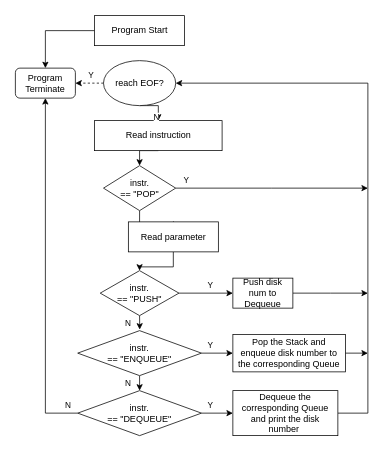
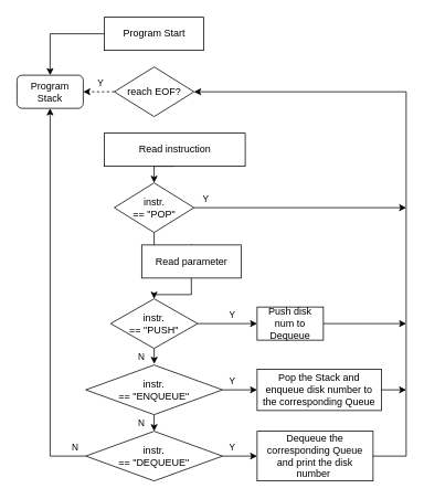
  <mxCell id="0" />
  <mxCell id="1" parent="0" />
  <mxCell id="2" value="" style="edgeStyle=orthogonalEdgeStyle;rounded=0;orthogonalLoop=1;jettySize=auto;html=1;endArrow=classic;endFill=1;" edge="1" parent="1" source="3" target="4"><mxGeometry relative="1" as="geometry" /></mxCell>
  <mxCell id="3" value="Program Start" style="whiteSpace=wrap;html=1;fontSize=12;glass=0;strokeWidth=1;shadow=0;rounded=0;" parent="1" vertex="1"><mxGeometry x="125.63" y="20" width="120" height="40" as="geometry" /></mxCell>
- <mxCell id="4" value="Program&lt;br&gt;Terminate" style="rounded=1;whiteSpace=wrap;html=1;fontSize=12;glass=0;strokeWidth=1;shadow=0;" parent="1" vertex="1"><mxGeometry x="20" y="90" width="80" height="40" as="geometry" /></mxCell>
+ <mxCell id="4" value="Program&lt;br&gt;Stack" style="rounded=1;whiteSpace=wrap;html=1;fontSize=12;glass=0;strokeWidth=1;shadow=0;" parent="1" vertex="1"><mxGeometry x="20" y="90" width="80" height="40" as="geometry" /></mxCell>
  <mxCell id="5" style="edgeStyle=orthogonalEdgeStyle;rounded=0;orthogonalLoop=1;jettySize=auto;html=1;exitX=0.5;exitY=1;exitDx=0;exitDy=0;entryX=0.5;entryY=0;entryDx=0;entryDy=0;endArrow=classic;endFill=1;" edge="1" parent="1" source="6" target="9"><mxGeometry relative="1" as="geometry" /></mxCell>
  <mxCell id="6" value="Read instruction" style="rounded=0;whiteSpace=wrap;html=1;" vertex="1" parent="1"><mxGeometry x="125.62" y="160" width="170" height="40" as="geometry" /></mxCell>
  <mxCell id="7" value="N" style="edgeStyle=orthogonalEdgeStyle;rounded=0;orthogonalLoop=1;jettySize=auto;html=1;exitX=0.5;exitY=1;exitDx=0;exitDy=0;entryX=0.501;entryY=-0.035;entryDx=0;entryDy=0;entryPerimeter=0;endArrow=classic;endFill=1;" edge="1" parent="1" source="9" target="20"><mxGeometry x="0.065" y="-16" relative="1" as="geometry"><mxPoint as="offset" /></mxGeometry></mxCell>
  <mxCell id="8" value="Y" style="edgeStyle=orthogonalEdgeStyle;rounded=0;orthogonalLoop=1;jettySize=auto;html=1;exitX=1;exitY=0.5;exitDx=0;exitDy=0;endArrow=classic;endFill=1;" edge="1" parent="1" source="9"><mxGeometry x="-0.89" y="10" relative="1" as="geometry"><mxPoint x="490" y="250" as="targetPoint" /><mxPoint as="offset" /></mxGeometry></mxCell>
  <mxCell id="9" value="instr.&lt;br&gt;== &quot;POP&quot;" style="rhombus;whiteSpace=wrap;html=1;" vertex="1" parent="1"><mxGeometry x="137.51" y="220" width="96.25" height="60" as="geometry" /></mxCell>
  <mxCell id="10" value="N" style="edgeStyle=orthogonalEdgeStyle;rounded=0;orthogonalLoop=1;jettySize=auto;html=1;exitX=0.5;exitY=1;exitDx=0;exitDy=0;entryX=0.501;entryY=-0.023;entryDx=0;entryDy=0;entryPerimeter=0;endArrow=classic;endFill=1;" edge="1" parent="1" source="12" target="15"><mxGeometry x="0.059" y="-16" relative="1" as="geometry"><mxPoint as="offset" /></mxGeometry></mxCell>
  <mxCell id="11" value="Y" style="edgeStyle=orthogonalEdgeStyle;rounded=0;orthogonalLoop=1;jettySize=auto;html=1;exitX=1;exitY=0.5;exitDx=0;exitDy=0;entryX=0;entryY=0.5;entryDx=0;entryDy=0;endArrow=classic;endFill=1;" edge="1" parent="1" source="12" target="22"><mxGeometry x="0.165" y="10" relative="1" as="geometry"><mxPoint as="offset" /></mxGeometry></mxCell>
  <mxCell id="12" value="instr.&lt;br&gt;== &quot;PUSH&quot;" style="rhombus;whiteSpace=wrap;html=1;" vertex="1" parent="1"><mxGeometry x="133.12" y="360" width="105" height="60" as="geometry" /></mxCell>
  <mxCell id="13" value="N" style="edgeStyle=orthogonalEdgeStyle;rounded=0;orthogonalLoop=1;jettySize=auto;html=1;exitX=0.5;exitY=1;exitDx=0;exitDy=0;entryX=0.5;entryY=0;entryDx=0;entryDy=0;endArrow=classic;endFill=1;" edge="1" parent="1" source="15" target="18"><mxGeometry x="-0.001" y="-16" relative="1" as="geometry"><mxPoint as="offset" /></mxGeometry></mxCell>
  <mxCell id="14" value="Y" style="edgeStyle=orthogonalEdgeStyle;rounded=0;orthogonalLoop=1;jettySize=auto;html=1;exitX=1;exitY=0.5;exitDx=0;exitDy=0;entryX=0;entryY=0.5;entryDx=0;entryDy=0;endArrow=classic;endFill=1;" edge="1" parent="1" source="15" target="24"><mxGeometry x="-0.433" y="10" relative="1" as="geometry"><mxPoint as="offset" /></mxGeometry></mxCell>
  <mxCell id="15" value="instr.&lt;br&gt;== &quot;ENQUEUE&quot;" style="rhombus;whiteSpace=wrap;html=1;" vertex="1" parent="1"><mxGeometry x="103.12" y="440" width="165" height="60" as="geometry" /></mxCell>
  <mxCell id="16" value="Y" style="edgeStyle=orthogonalEdgeStyle;rounded=0;orthogonalLoop=1;jettySize=auto;html=1;exitX=1;exitY=0.5;exitDx=0;exitDy=0;entryX=0;entryY=0.5;entryDx=0;entryDy=0;endArrow=classic;endFill=1;" edge="1" parent="1" source="18" target="26"><mxGeometry x="-0.433" y="10" relative="1" as="geometry"><mxPoint as="offset" /></mxGeometry></mxCell>
  <mxCell id="17" value="N" style="edgeStyle=orthogonalEdgeStyle;rounded=0;orthogonalLoop=1;jettySize=auto;html=1;exitX=0;exitY=0.5;exitDx=0;exitDy=0;entryX=0.5;entryY=1;entryDx=0;entryDy=0;endArrow=classic;endFill=1;" edge="1" parent="1" source="18" target="4"><mxGeometry x="-0.946" y="-10" relative="1" as="geometry"><mxPoint as="offset" /></mxGeometry></mxCell>
  <mxCell id="18" value="instr.&lt;br&gt;== &quot;DEQUEUE&quot;" style="rhombus;whiteSpace=wrap;html=1;" vertex="1" parent="1"><mxGeometry x="103.13" y="520" width="165" height="60" as="geometry" /></mxCell>
  <mxCell id="19" style="edgeStyle=orthogonalEdgeStyle;rounded=0;orthogonalLoop=1;jettySize=auto;html=1;entryX=0.5;entryY=0;entryDx=0;entryDy=0;endArrow=classic;endFill=1;" edge="1" parent="1" source="20" target="12"><mxGeometry relative="1" as="geometry" /></mxCell>
  <mxCell id="20" value="Read parameter" style="rounded=0;whiteSpace=wrap;html=1;" vertex="1" parent="1"><mxGeometry x="170.63" y="295" width="120" height="40" as="geometry" /></mxCell>
  <mxCell id="21" style="edgeStyle=orthogonalEdgeStyle;rounded=0;orthogonalLoop=1;jettySize=auto;html=1;exitX=1;exitY=0.5;exitDx=0;exitDy=0;endArrow=classic;endFill=1;" edge="1" parent="1" source="22"><mxGeometry relative="1" as="geometry"><mxPoint x="490" y="390" as="targetPoint" /></mxGeometry></mxCell>
  <mxCell id="22" value="Push disk num to Dequeue" style="whiteSpace=wrap;html=1;" vertex="1" parent="1"><mxGeometry x="310" y="370" width="80" height="40" as="geometry" /></mxCell>
  <mxCell id="23" style="edgeStyle=orthogonalEdgeStyle;rounded=0;orthogonalLoop=1;jettySize=auto;html=1;exitX=1;exitY=0.5;exitDx=0;exitDy=0;endArrow=classic;endFill=1;" edge="1" parent="1" source="24"><mxGeometry relative="1" as="geometry"><mxPoint x="490" y="470" as="targetPoint" /></mxGeometry></mxCell>
  <mxCell id="24" value="Pop the Stack and&lt;br&gt;enqueue disk number to the corresponding Queue" style="whiteSpace=wrap;html=1;" vertex="1" parent="1"><mxGeometry x="310" y="445" width="150" height="50" as="geometry" /></mxCell>
  <mxCell id="25" style="edgeStyle=orthogonalEdgeStyle;rounded=0;orthogonalLoop=1;jettySize=auto;html=1;exitX=1;exitY=0.5;exitDx=0;exitDy=0;entryX=1;entryY=0.5;entryDx=0;entryDy=0;endArrow=classic;endFill=1;" edge="1" parent="1" source="26" target="29"><mxGeometry relative="1" as="geometry"><Array as="points"><mxPoint x="490" y="550" /><mxPoint x="490" y="110" /></Array></mxGeometry></mxCell>
  <mxCell id="26" value="Dequeue the corresponding&amp;nbsp;Queue and print the&amp;nbsp;disk number&amp;nbsp;" style="whiteSpace=wrap;html=1;" vertex="1" parent="1"><mxGeometry x="310" y="520" width="140" height="60" as="geometry" /></mxCell>
- <mxCell id="27" value="N" style="edgeStyle=orthogonalEdgeStyle;rounded=0;orthogonalLoop=1;jettySize=auto;html=1;exitX=0.5;exitY=1;exitDx=0;exitDy=0;entryX=0.5;entryY=0;entryDx=0;entryDy=0;endArrow=classic;endFill=1;" edge="1" parent="1" source="29" target="6"><mxGeometry x="0.0" y="-16" relative="1" as="geometry"><mxPoint as="offset" /></mxGeometry></mxCell>
  <mxCell id="28" value="Y" style="edgeStyle=orthogonalEdgeStyle;rounded=0;orthogonalLoop=1;jettySize=auto;html=1;exitX=0;exitY=0.5;exitDx=0;exitDy=0;entryX=1;entryY=0.5;entryDx=0;entryDy=0;endArrow=classic;endFill=1;dashed=1;" edge="1" parent="1" source="29" target="4"><mxGeometry x="-0.067" y="-10" relative="1" as="geometry"><mxPoint as="offset" /></mxGeometry></mxCell>
- <mxCell id="29" value="reach EOF?" style="ellipse;whiteSpace=wrap;html=1;" vertex="1" parent="1"><mxGeometry x="137.5" y="80" width="96.25" height="60" as="geometry" /></mxCell>
+ <mxCell id="29" value="reach EOF?" style="rhombus;whiteSpace=wrap;html=1;" vertex="1" parent="1"><mxGeometry x="137.5" y="80" width="96.25" height="60" as="geometry" /></mxCell>
